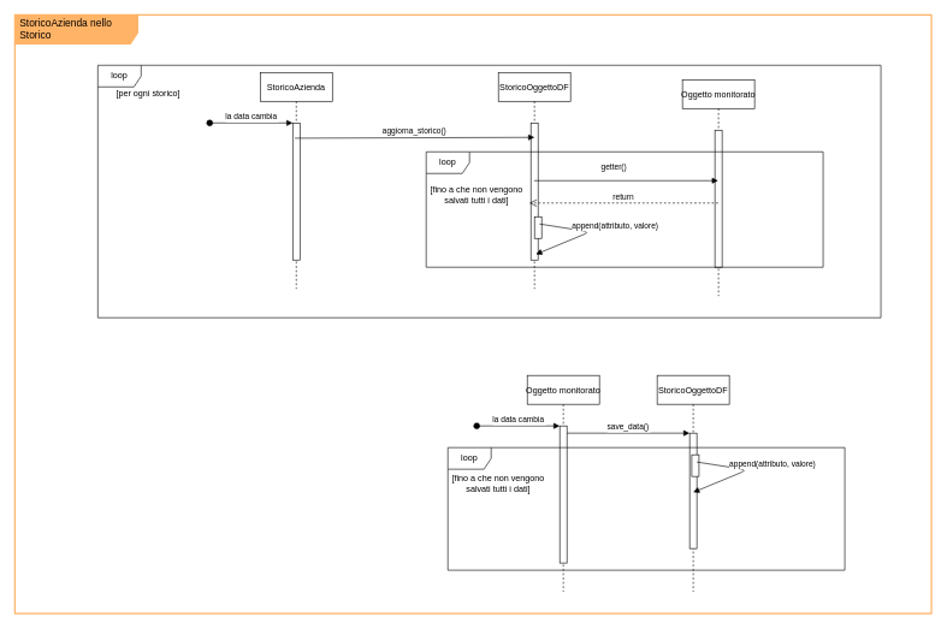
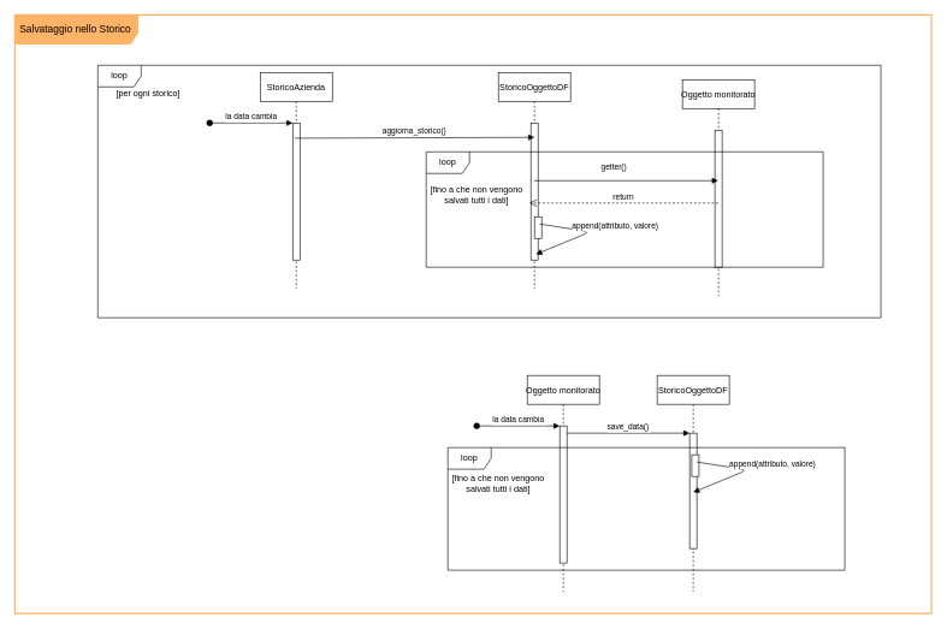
  <mxCell id="0" />
  <mxCell id="1" parent="0" />
  <mxCell id="2" value="Oggetto monitorato" style="shape=umlLifeline;perimeter=lifelinePerimeter;container=1;collapsible=0;recursiveResize=0;rounded=0;shadow=0;strokeWidth=1;" vertex="1" parent="1"><mxGeometry x="730" y="520" width="100" height="300" as="geometry" /></mxCell>
  <mxCell id="3" value="" style="points=[];perimeter=orthogonalPerimeter;rounded=0;shadow=0;strokeWidth=1;" vertex="1" parent="2"><mxGeometry x="45" y="70" width="10" height="190" as="geometry" /></mxCell>
  <mxCell id="4" value="la data cambia" style="verticalAlign=bottom;startArrow=oval;endArrow=block;startSize=8;shadow=0;strokeWidth=1;" edge="1" parent="2" target="3"><mxGeometry relative="1" as="geometry"><mxPoint x="-70" y="70" as="sourcePoint" /></mxGeometry></mxCell>
  <mxCell id="5" value="StoricoOggettoDF" style="shape=umlLifeline;perimeter=lifelinePerimeter;container=1;collapsible=0;recursiveResize=0;rounded=0;shadow=0;strokeWidth=1;" vertex="1" parent="1"><mxGeometry x="910" y="520" width="100" height="300" as="geometry" /></mxCell>
  <mxCell id="6" value="" style="points=[];perimeter=orthogonalPerimeter;rounded=0;shadow=0;strokeWidth=1;" vertex="1" parent="5"><mxGeometry x="45" y="80" width="10" height="160" as="geometry" /></mxCell>
  <mxCell id="7" value="" style="points=[];perimeter=orthogonalPerimeter;rounded=0;shadow=0;strokeWidth=1;" vertex="1" parent="5"><mxGeometry x="48" y="110" width="10" height="30" as="geometry" /></mxCell>
  <mxCell id="8" value="append(attributo, valore)" style="verticalAlign=bottom;endArrow=block;shadow=0;strokeWidth=1;entryX=0.95;entryY=0.379;entryDx=0;entryDy=0;entryPerimeter=0;exitX=1;exitY=0.633;exitDx=0;exitDy=0;exitPerimeter=0;" edge="1" parent="5"><mxGeometry x="-0.068" y="35" relative="1" as="geometry"><mxPoint x="55" y="120" as="sourcePoint" /><mxPoint x="50" y="162.01" as="targetPoint" /><Array as="points"><mxPoint x="125" y="131.01" /></Array><mxPoint x="22" y="-32" as="offset" /></mxGeometry></mxCell>
  <mxCell id="9" value="save_data()" style="verticalAlign=bottom;endArrow=block;entryX=0;entryY=0;shadow=0;strokeWidth=1;" edge="1" parent="1" source="3" target="6"><mxGeometry relative="1" as="geometry"><mxPoint x="885" y="600" as="sourcePoint" /><mxPoint as="offset" /></mxGeometry></mxCell>
  <mxCell id="10" value="loop" style="shape=umlFrame;whiteSpace=wrap;html=1;" vertex="1" parent="1"><mxGeometry x="620" y="620" width="550" height="170" as="geometry" /></mxCell>
  <mxCell id="11" value="[fino a che non vengono salvati tutti i dati]" style="text;html=1;strokeColor=none;fillColor=none;align=center;verticalAlign=middle;whiteSpace=wrap;rounded=0;" vertex="1" parent="1"><mxGeometry x="620" y="660" width="140" height="20" as="geometry" /></mxCell>
  <mxCell id="12" value="StoricoOggettoDF" style="shape=umlLifeline;perimeter=lifelinePerimeter;container=1;collapsible=0;recursiveResize=0;rounded=0;shadow=0;strokeWidth=1;" vertex="1" parent="1"><mxGeometry x="690" y="100" width="100" height="300" as="geometry" /></mxCell>
  <mxCell id="13" value="" style="points=[];perimeter=orthogonalPerimeter;rounded=0;shadow=0;strokeWidth=1;" vertex="1" parent="12"><mxGeometry x="45" y="70" width="10" height="190" as="geometry" /></mxCell>
  <mxCell id="14" value="Oggetto monitorato" style="shape=umlLifeline;perimeter=lifelinePerimeter;container=1;collapsible=0;recursiveResize=0;rounded=0;shadow=0;strokeWidth=1;" vertex="1" parent="1"><mxGeometry x="945" y="110" width="100" height="300" as="geometry" /></mxCell>
  <mxCell id="15" value="" style="points=[];perimeter=orthogonalPerimeter;rounded=0;shadow=0;strokeWidth=1;" vertex="1" parent="14"><mxGeometry x="45" y="70" width="10" height="190" as="geometry" /></mxCell>
  <mxCell id="16" value="getter()" style="verticalAlign=bottom;endArrow=block;shadow=0;strokeWidth=1;" edge="1" parent="1" source="12" target="14"><mxGeometry x="-0.133" y="10" relative="1" as="geometry"><mxPoint x="790" y="210" as="sourcePoint" /><mxPoint x="960" y="210" as="targetPoint" /><mxPoint as="offset" /></mxGeometry></mxCell>
  <mxCell id="17" value="loop" style="shape=umlFrame;whiteSpace=wrap;html=1;" vertex="1" parent="1"><mxGeometry x="590" y="210" width="550" height="160" as="geometry" /></mxCell>
  <mxCell id="18" value="return" style="verticalAlign=bottom;endArrow=open;dashed=1;endSize=8;shadow=0;strokeWidth=1;entryX=-0.2;entryY=0.584;entryDx=0;entryDy=0;entryPerimeter=0;" edge="1" parent="1" source="14" target="13"><mxGeometry relative="1" as="geometry"><mxPoint x="770" y="280" as="targetPoint" /><mxPoint x="940" y="280" as="sourcePoint" /></mxGeometry></mxCell>
  <mxCell id="19" value="" style="points=[];perimeter=orthogonalPerimeter;rounded=0;shadow=0;strokeWidth=1;" vertex="1" parent="1"><mxGeometry x="740" y="300" width="10" height="30" as="geometry" /></mxCell>
  <mxCell id="20" value="append(attributo, valore)" style="verticalAlign=bottom;endArrow=block;shadow=0;strokeWidth=1;entryX=0.95;entryY=0.379;entryDx=0;entryDy=0;entryPerimeter=0;exitX=1;exitY=0.633;exitDx=0;exitDy=0;exitPerimeter=0;" edge="1" parent="1"><mxGeometry x="-0.068" y="35" relative="1" as="geometry"><mxPoint x="747" y="310" as="sourcePoint" /><mxPoint x="742" y="352.01" as="targetPoint" /><Array as="points"><mxPoint x="817" y="321.01" /></Array><mxPoint x="22" y="-32" as="offset" /></mxGeometry></mxCell>
  <mxCell id="21" value="[fino a che non vengono salvati tutti i dati]" style="text;html=1;strokeColor=none;fillColor=none;align=center;verticalAlign=middle;whiteSpace=wrap;rounded=0;" vertex="1" parent="1"><mxGeometry x="590" y="260" width="140" height="20" as="geometry" /></mxCell>
  <mxCell id="22" value="StoricoAzienda" style="shape=umlLifeline;perimeter=lifelinePerimeter;container=1;collapsible=0;recursiveResize=0;rounded=0;shadow=0;strokeWidth=1;" vertex="1" parent="1"><mxGeometry x="360" y="100" width="100" height="300" as="geometry" /></mxCell>
  <mxCell id="23" value="" style="points=[];perimeter=orthogonalPerimeter;rounded=0;shadow=0;strokeWidth=1;" vertex="1" parent="22"><mxGeometry x="45" y="70" width="10" height="190" as="geometry" /></mxCell>
  <mxCell id="24" value="la data cambia" style="verticalAlign=bottom;startArrow=oval;endArrow=block;startSize=8;shadow=0;strokeWidth=1;" edge="1" parent="22" target="23"><mxGeometry relative="1" as="geometry"><mxPoint x="-70" y="70" as="sourcePoint" /></mxGeometry></mxCell>
  <mxCell id="25" value="aggiorna_storico()" style="verticalAlign=bottom;endArrow=block;shadow=0;strokeWidth=1;exitX=0.3;exitY=0.111;exitDx=0;exitDy=0;exitPerimeter=0;entryX=0.5;entryY=0.105;entryDx=0;entryDy=0;entryPerimeter=0;" edge="1" parent="1" source="23" target="13"><mxGeometry relative="1" as="geometry"><mxPoint x="420" y="190" as="sourcePoint" /><mxPoint x="590" y="190" as="targetPoint" /><mxPoint as="offset" /></mxGeometry></mxCell>
  <mxCell id="26" value="loop" style="shape=umlFrame;whiteSpace=wrap;html=1;" vertex="1" parent="1"><mxGeometry x="135" y="90" width="1085" height="350" as="geometry" /></mxCell>
  <mxCell id="27" value="[per ogni storico]" style="text;html=1;strokeColor=none;fillColor=none;align=center;verticalAlign=middle;whiteSpace=wrap;rounded=0;" vertex="1" parent="1"><mxGeometry x="135" y="120" width="140" height="20" as="geometry" /></mxCell>
- <mxCell id="28" value="&lt;font style=&quot;font-size: 14px&quot;&gt;StoricoAzienda nello Storico&lt;/font&gt;" style="shape=umlFrame;whiteSpace=wrap;html=1;width=170;height=40;boundedLbl=1;verticalAlign=middle;align=left;spacingLeft=5;fillColor=#FFB366;strokeColor=#FFB366;strokeWidth=2;" vertex="1" parent="1"><mxGeometry x="20" y="20" width="1270" height="830" as="geometry" /></mxCell>
+ <mxCell id="28" value="&lt;font style=&quot;font-size: 14px&quot;&gt;Salvataggio nello Storico&lt;/font&gt;" style="shape=umlFrame;whiteSpace=wrap;html=1;width=170;height=40;boundedLbl=1;verticalAlign=middle;align=left;spacingLeft=5;fillColor=#FFB366;strokeColor=#FFB366;strokeWidth=2;" vertex="1" parent="1"><mxGeometry x="20" y="20" width="1270" height="830" as="geometry" /></mxCell>
